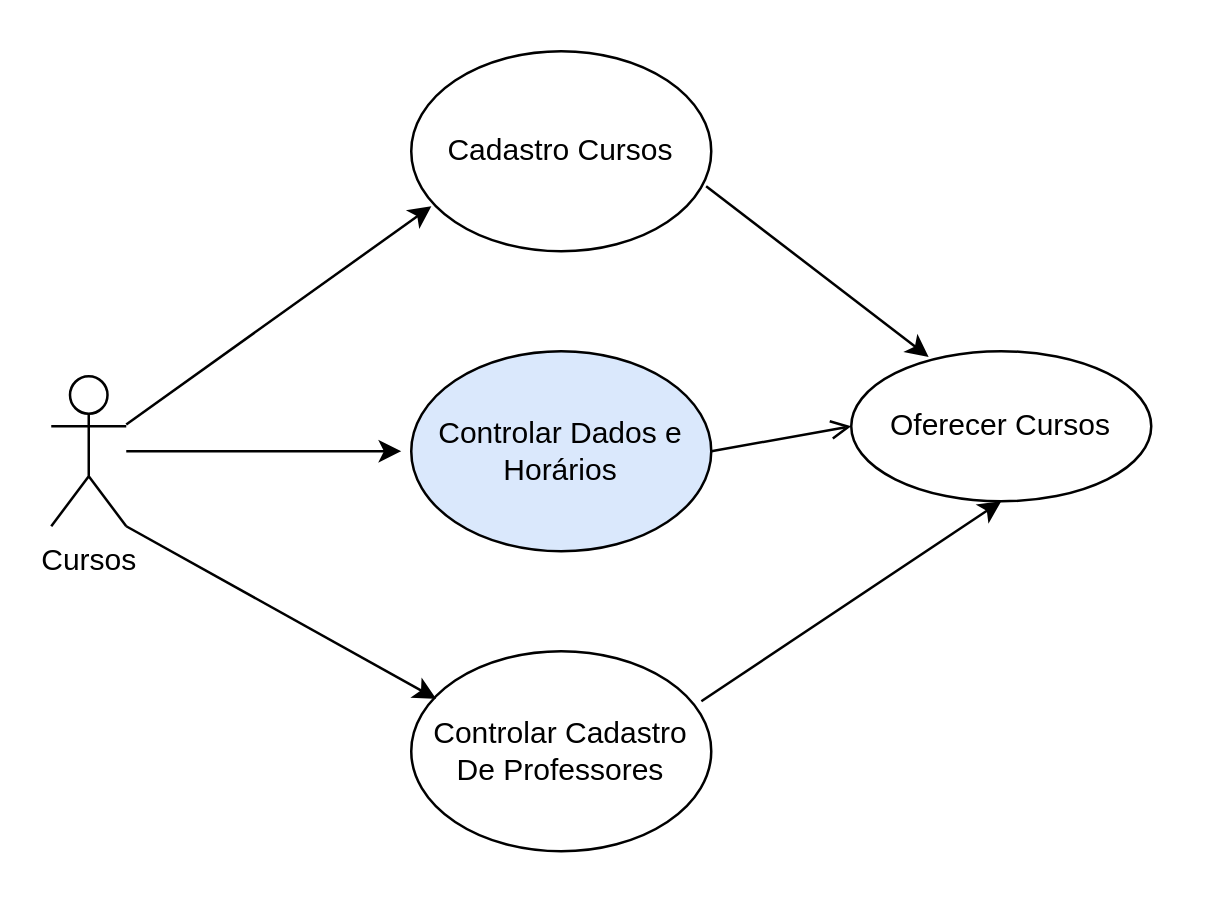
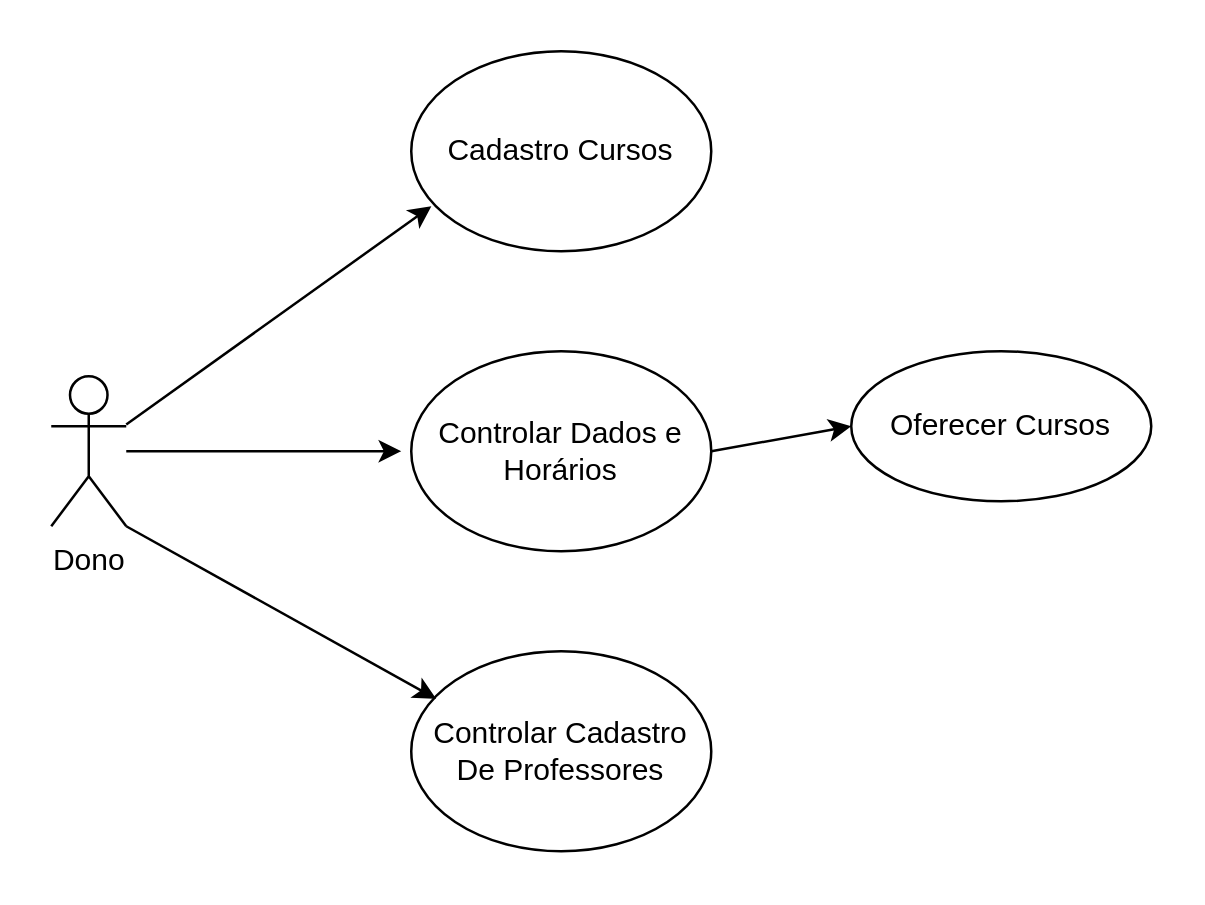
  <mxCell id="0" />
  <mxCell id="1" parent="0" />
- <mxCell id="2" value="Cursos" style="shape=umlActor;verticalLabelPosition=bottom;verticalAlign=top;html=1;outlineConnect=0;" vertex="1" parent="1"><mxGeometry x="20" y="150" width="30" height="60" as="geometry" /></mxCell>
+ <mxCell id="2" value="Dono" style="shape=umlActor;verticalLabelPosition=bottom;verticalAlign=top;html=1;outlineConnect=0;" vertex="1" parent="1"><mxGeometry x="20" y="150" width="30" height="60" as="geometry" /></mxCell>
  <mxCell id="3" value="Cadastro Cursos" style="ellipse;whiteSpace=wrap;html=1;" vertex="1" parent="1"><mxGeometry x="164" y="20" width="120" height="80" as="geometry" /></mxCell>
  <mxCell id="4" value="Controlar Cadastro De Professores" style="ellipse;whiteSpace=wrap;html=1;" vertex="1" parent="1"><mxGeometry x="164" y="260" width="120" height="80" as="geometry" /></mxCell>
- <mxCell id="5" value="Controlar Dados e Horários" style="ellipse;whiteSpace=wrap;html=1;fillColor=#dae8fc;" vertex="1" parent="1"><mxGeometry x="164" y="140" width="120" height="80" as="geometry" /></mxCell>
+ <mxCell id="5" value="Controlar Dados e Horários" style="ellipse;whiteSpace=wrap;html=1;" vertex="1" parent="1"><mxGeometry x="164" y="140" width="120" height="80" as="geometry" /></mxCell>
  <mxCell id="6" value="Oferecer Cursos" style="ellipse;whiteSpace=wrap;html=1;" vertex="1" parent="1"><mxGeometry x="340" y="140" width="120" height="60" as="geometry" /></mxCell>
  <mxCell id="7" value="" style="endArrow=classic;html=1;rounded=0;entryX=0.067;entryY=0.775;entryDx=0;entryDy=0;entryPerimeter=0;" edge="1" parent="1" source="2" target="3"><mxGeometry width="50" height="50" relative="1" as="geometry"><mxPoint x="-290" y="200" as="sourcePoint" /><mxPoint x="-240" y="150" as="targetPoint" /></mxGeometry></mxCell>
  <mxCell id="8" value="" style="endArrow=classic;html=1;rounded=0;" edge="1" parent="1" source="2"><mxGeometry width="50" height="50" relative="1" as="geometry"><mxPoint x="-290" y="200" as="sourcePoint" /><mxPoint x="160" y="180" as="targetPoint" /></mxGeometry></mxCell>
  <mxCell id="9" value="" style="endArrow=classic;html=1;rounded=0;exitX=1;exitY=1;exitDx=0;exitDy=0;exitPerimeter=0;entryX=0.083;entryY=0.238;entryDx=0;entryDy=0;entryPerimeter=0;" edge="1" parent="1" source="2" target="4"><mxGeometry width="50" height="50" relative="1" as="geometry"><mxPoint x="-290" y="200" as="sourcePoint" /><mxPoint x="-240" y="150" as="targetPoint" /></mxGeometry></mxCell>
- <mxCell id="10" value="" style="endArrow=classic;html=1;rounded=0;entryX=0.5;entryY=1;entryDx=0;entryDy=0;exitX=0.967;exitY=0.25;exitDx=0;exitDy=0;exitPerimeter=0;" edge="1" parent="1" source="4" target="6"><mxGeometry width="50" height="50" relative="1" as="geometry"><mxPoint x="180" y="190" as="sourcePoint" /><mxPoint x="230" y="140" as="targetPoint" /></mxGeometry></mxCell>
- <mxCell id="11" value="" style="endArrow=classic;html=1;rounded=0;entryX=0.258;entryY=0.038;entryDx=0;entryDy=0;entryPerimeter=0;exitX=0.983;exitY=0.675;exitDx=0;exitDy=0;exitPerimeter=0;" edge="1" parent="1" source="3" target="6"><mxGeometry width="50" height="50" relative="1" as="geometry"><mxPoint x="180" y="190" as="sourcePoint" /><mxPoint x="230" y="140" as="targetPoint" /></mxGeometry></mxCell>
- <mxCell id="12" value="" style="endArrow=open;html=1;rounded=0;entryX=0;entryY=0.5;entryDx=0;entryDy=0;exitX=1;exitY=0.5;exitDx=0;exitDy=0;" edge="1" parent="1" source="5" target="6"><mxGeometry width="50" height="50" relative="1" as="geometry"><mxPoint x="180" y="190" as="sourcePoint" /><mxPoint x="230" y="140" as="targetPoint" /></mxGeometry></mxCell>
+ <mxCell id="12" value="" style="endArrow=classic;html=1;rounded=0;entryX=0;entryY=0.5;entryDx=0;entryDy=0;exitX=1;exitY=0.5;exitDx=0;exitDy=0;" edge="1" parent="1" source="5" target="6"><mxGeometry width="50" height="50" relative="1" as="geometry"><mxPoint x="180" y="190" as="sourcePoint" /><mxPoint x="230" y="140" as="targetPoint" /></mxGeometry></mxCell>
